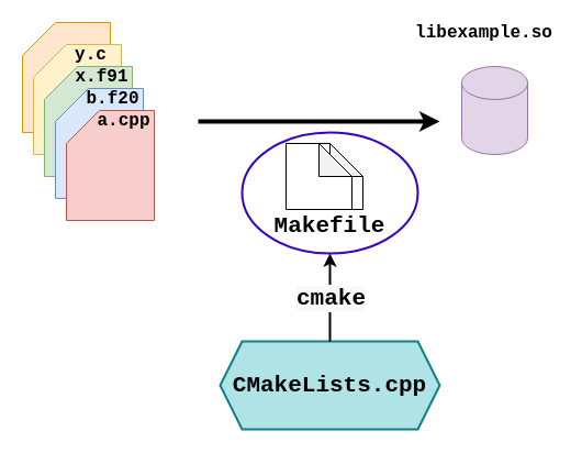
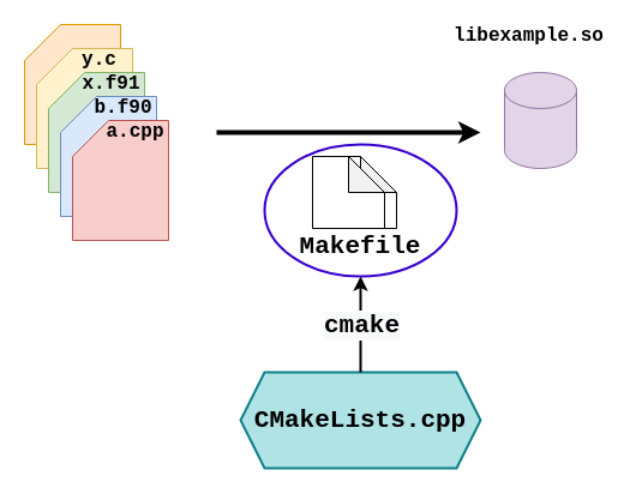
  <mxCell id="0" />
  <mxCell id="1" parent="0" />
  <mxCell id="2" value="" style="shape=hexagon;perimeter=hexagonPerimeter2;whiteSpace=wrap;html=1;fixedSize=1;strokeWidth=2;fillColor=#b0e3e6;strokeColor=#0e8088;" parent="1" vertex="1"><mxGeometry x="200" y="310" width="200" height="80" as="geometry" /></mxCell>
  <mxCell id="3" value="" style="ellipse;whiteSpace=wrap;html=1;strokeColor=#3700CC;fontColor=#ffffff;fillColor=none;strokeWidth=2;" parent="1" vertex="1"><mxGeometry x="220" y="120" width="160" height="110" as="geometry" /></mxCell>
  <mxCell id="4" value="" style="shape=card;whiteSpace=wrap;html=1;fillColor=#ffe6cc;strokeColor=#d79b00;" parent="1" vertex="1"><mxGeometry x="20" y="20" width="80" height="100" as="geometry" /></mxCell>
  <mxCell id="5" value="" style="shape=card;whiteSpace=wrap;html=1;fillColor=#fff2cc;strokeColor=#d6b656;" parent="1" vertex="1"><mxGeometry x="30" y="40" width="80" height="100" as="geometry" /></mxCell>
  <mxCell id="6" value="" style="shape=card;whiteSpace=wrap;html=1;fillColor=#d5e8d4;strokeColor=#82b366;" parent="1" vertex="1"><mxGeometry x="40" y="60" width="80" height="100" as="geometry" /></mxCell>
  <mxCell id="7" value="" style="shape=card;whiteSpace=wrap;html=1;fillColor=#dae8fc;strokeColor=#6c8ebf;" parent="1" vertex="1"><mxGeometry x="50" y="80" width="80" height="100" as="geometry" /></mxCell>
  <mxCell id="8" value="" style="shape=card;whiteSpace=wrap;html=1;fillColor=#f8cecc;strokeColor=#b85450;" parent="1" vertex="1"><mxGeometry x="60" y="100" width="80" height="100" as="geometry" /></mxCell>
  <mxCell id="9" value="" style="shape=note;whiteSpace=wrap;html=1;backgroundOutline=1;darkOpacity=0.05;" parent="1" vertex="1"><mxGeometry x="270" y="130" width="60" height="60" as="geometry" /></mxCell>
  <mxCell id="10" value="" style="shape=note;whiteSpace=wrap;html=1;backgroundOutline=1;darkOpacity=0.05;" parent="1" vertex="1"><mxGeometry x="260" y="130" width="60" height="60" as="geometry" /></mxCell>
  <mxCell id="11" value="" style="shape=cylinder3;whiteSpace=wrap;html=1;boundedLbl=1;backgroundOutline=1;size=15;fillColor=#e1d5e7;strokeColor=#9673a6;" parent="1" vertex="1"><mxGeometry x="420" y="60" width="60" height="80" as="geometry" /></mxCell>
  <mxCell id="12" value="" style="endArrow=classic;html=1;strokeWidth=4;" parent="1" edge="1"><mxGeometry width="50" height="50" relative="1" as="geometry"><mxPoint x="180" y="110" as="sourcePoint" /><mxPoint x="400" y="110" as="targetPoint" /></mxGeometry></mxCell>
  <mxCell id="13" value="&lt;font face=&quot;Courier New&quot; style=&quot;font-size: 21px&quot;&gt;&lt;b&gt;Makefile&lt;/b&gt;&lt;/font&gt;" style="text;html=1;strokeColor=none;fillColor=none;align=center;verticalAlign=middle;whiteSpace=wrap;rounded=0;" parent="1" vertex="1"><mxGeometry x="240" y="200" width="120" height="10" as="geometry" /></mxCell>
  <mxCell id="14" value="&lt;font face=&quot;Courier New&quot; style=&quot;font-size: 21px&quot;&gt;&lt;b&gt;CMakeLists.cpp&lt;/b&gt;&lt;/font&gt;" style="text;html=1;strokeColor=none;fillColor=none;align=center;verticalAlign=middle;whiteSpace=wrap;rounded=0;" parent="1" vertex="1"><mxGeometry x="240" y="345" width="120" height="10" as="geometry" /></mxCell>
  <mxCell id="15" value="" style="endArrow=classic;html=1;strokeWidth=2;entryX=0.5;entryY=1;entryDx=0;entryDy=0;" parent="1" target="3" edge="1"><mxGeometry width="50" height="50" relative="1" as="geometry"><mxPoint x="300" y="310" as="sourcePoint" /><mxPoint x="350" y="260" as="targetPoint" /></mxGeometry></mxCell>
  <mxCell id="16" value="&lt;b style=&quot;font-family: &amp;#34;courier new&amp;#34; ; font-size: 21px ; background-color: rgb(248 , 249 , 250)&quot;&gt;cmake&lt;/b&gt;" style="edgeLabel;html=1;align=center;verticalAlign=middle;resizable=0;points=[];" parent="15" vertex="1" connectable="0"><mxGeometry x="0.425" y="-1" relative="1" as="geometry"><mxPoint x="-1" y="17" as="offset" /></mxGeometry></mxCell>
  <mxCell id="17" value="&lt;font face=&quot;Courier New&quot; size=&quot;1&quot;&gt;&lt;b style=&quot;font-size: 16px&quot;&gt;libexample.so&lt;/b&gt;&lt;/font&gt;" style="text;html=1;strokeColor=none;fillColor=none;align=center;verticalAlign=middle;whiteSpace=wrap;rounded=0;" vertex="1" parent="1"><mxGeometry x="372.5" y="20" width="135" height="20" as="geometry" /></mxCell>
- <mxCell id="18" value="&lt;font face=&quot;Courier New&quot; size=&quot;1&quot;&gt;&lt;b style=&quot;font-size: 16px&quot;&gt;b.f20&lt;/b&gt;&lt;/font&gt;" style="text;html=1;strokeColor=none;fillColor=none;align=center;verticalAlign=middle;whiteSpace=wrap;rounded=0;" vertex="1" parent="1"><mxGeometry x="75" y="80" width="55" height="20" as="geometry" /></mxCell>
+ <mxCell id="18" value="&lt;font face=&quot;Courier New&quot; size=&quot;1&quot;&gt;&lt;b style=&quot;font-size: 16px&quot;&gt;b.f90&lt;/b&gt;&lt;/font&gt;" style="text;html=1;strokeColor=none;fillColor=none;align=center;verticalAlign=middle;whiteSpace=wrap;rounded=0;" vertex="1" parent="1"><mxGeometry x="75" y="80" width="55" height="20" as="geometry" /></mxCell>
  <mxCell id="19" value="&lt;font face=&quot;Courier New&quot; size=&quot;1&quot;&gt;&lt;b style=&quot;font-size: 16px&quot;&gt;a.cpp&lt;/b&gt;&lt;/font&gt;" style="text;html=1;strokeColor=none;fillColor=none;align=center;verticalAlign=middle;whiteSpace=wrap;rounded=0;" vertex="1" parent="1"><mxGeometry x="85" y="100" width="55" height="20" as="geometry" /></mxCell>
  <mxCell id="20" value="&lt;font face=&quot;Courier New&quot; size=&quot;1&quot;&gt;&lt;b style=&quot;font-size: 16px&quot;&gt;x.f91&lt;/b&gt;&lt;/font&gt;" style="text;html=1;strokeColor=none;fillColor=none;align=center;verticalAlign=middle;whiteSpace=wrap;rounded=0;" vertex="1" parent="1"><mxGeometry x="65" y="60" width="55" height="20" as="geometry" /></mxCell>
  <mxCell id="21" value="&lt;font face=&quot;Courier New&quot; size=&quot;1&quot;&gt;&lt;b style=&quot;font-size: 16px&quot;&gt;y.c&lt;/b&gt;&lt;/font&gt;" style="text;html=1;strokeColor=none;fillColor=none;align=center;verticalAlign=middle;whiteSpace=wrap;rounded=0;" vertex="1" parent="1"><mxGeometry x="55" y="40" width="55" height="20" as="geometry" /></mxCell>
